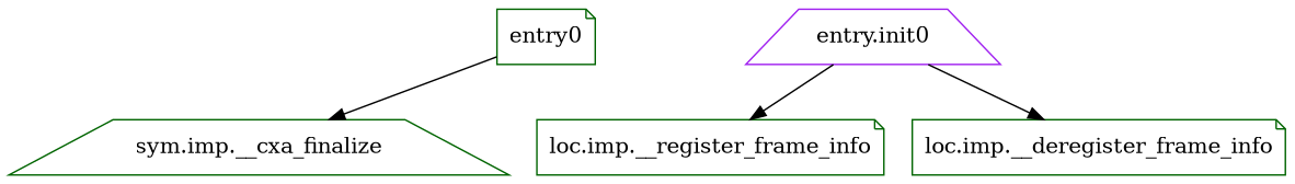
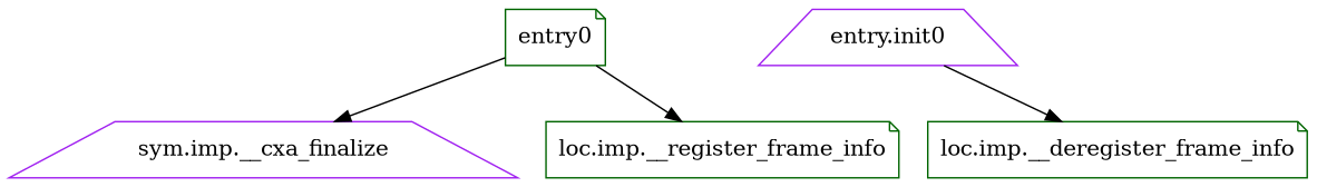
  digraph {
    node [color=darkgreen shape=note]
    n1 [label=entry0]
-   n2 [label="sym.imp.__cxa_finalize" shape=trapezium]
+   n2 [color=purple label="sym.imp.__cxa_finalize" shape=trapezium]
    n3 [label="loc.imp.__deregister_frame_info"]
    n4 [color=purple label="entry.init0" shape=trapezium]
    n5 [label="loc.imp.__register_frame_info"]
    n1 -> n2
    n4 -> n3
-   n4 -> n5
+   n1 -> n5
  }
